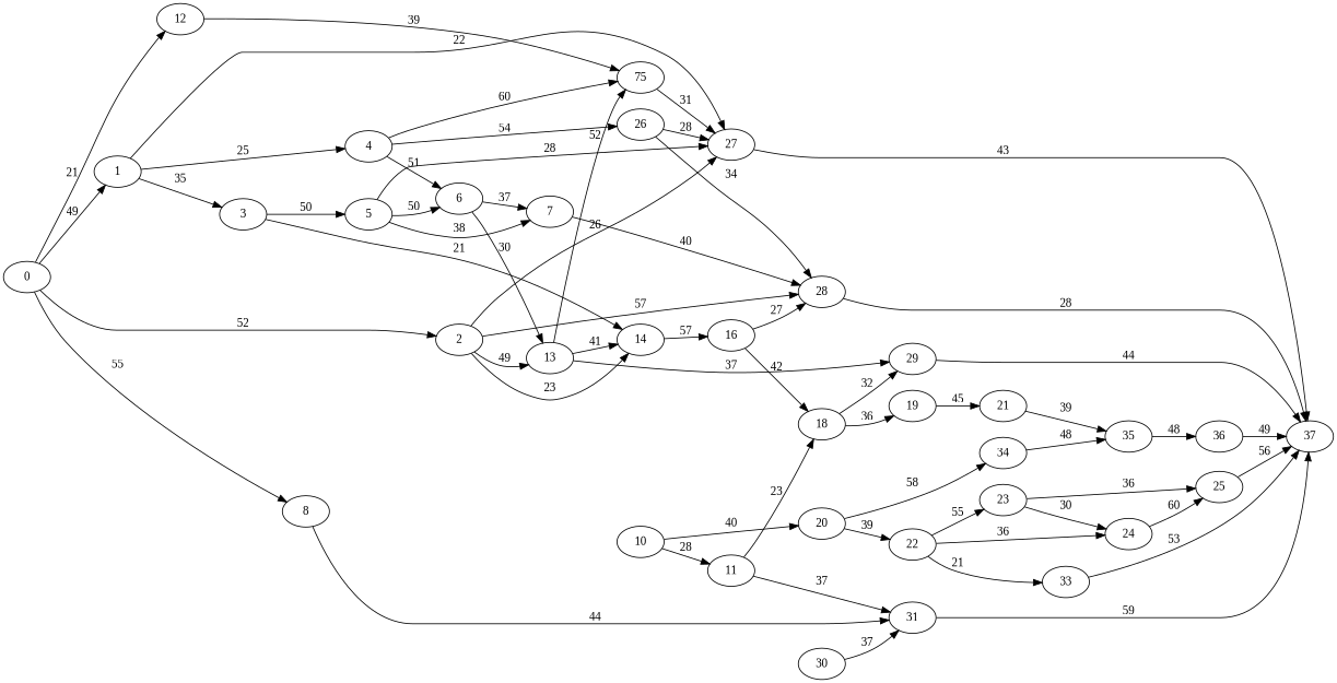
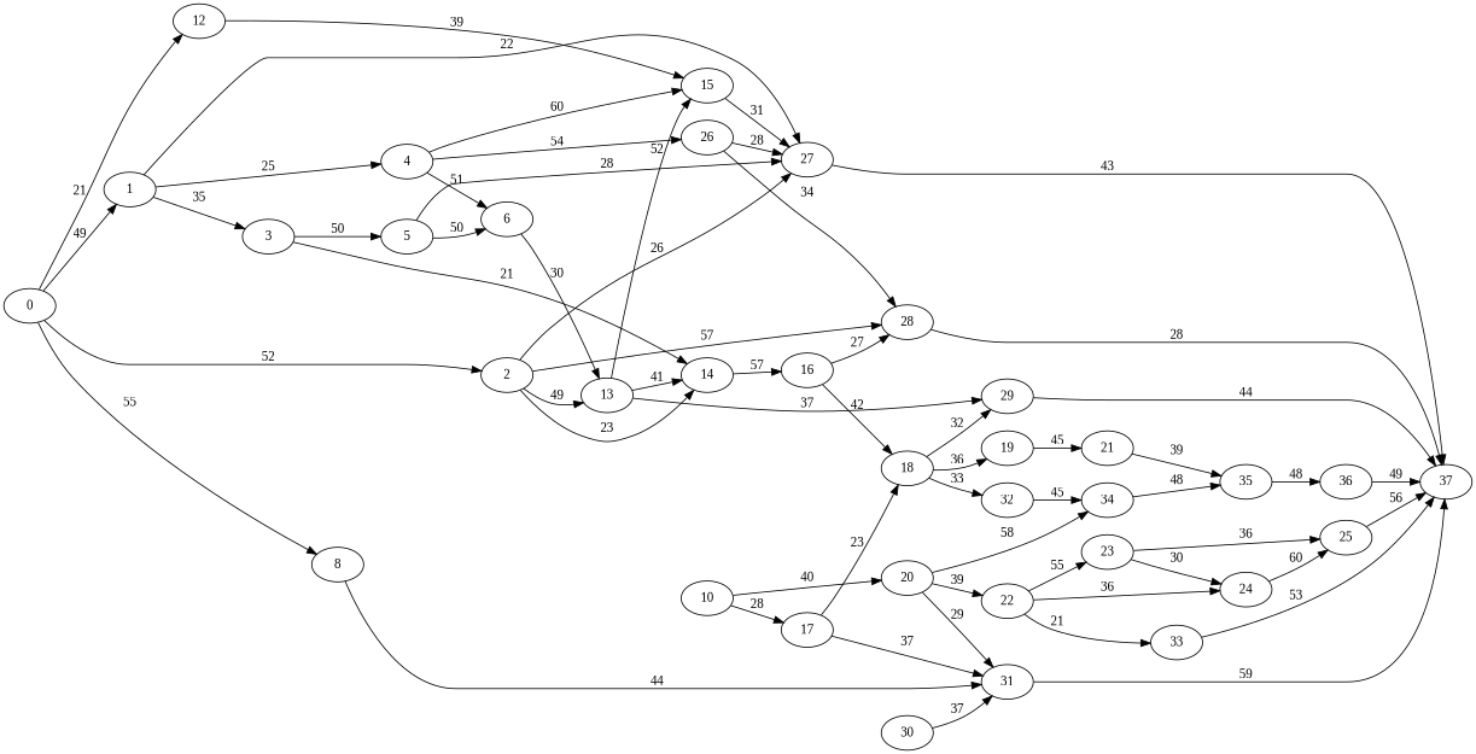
  digraph {
    fontname="Liberation Serif"
    rankdir=LR
    node [fontname="Liberation Serif"]
    edge [fontname="Liberation Serif"]
    0
    1
    2
    8
    12
    3
    4
    27
    13
    14
    28
    31
-   15 [label=75]
+   15
    5
    6
    26
    37
    29
    16
    18
    19
+   32
    30
-   7
    10
-   17 [label=11]
+   17
    20
    22
    34
    23
    24
    33
    35
    21
    36
    25
    0 -> 1 [label=49]
    0 -> 2 [label=52]
    0 -> 8 [label=55]
    0 -> 12 [label=21]
    1 -> 3 [label=35]
    1 -> 4 [label=25]
    1 -> 27 [label=22]
    2 -> 27 [label=26]
    2 -> 13 [label=49]
    2 -> 14 [label=23]
    2 -> 28 [label=57]
    8 -> 31 [label=44]
    12 -> 15 [label=39]
    3 -> 14 [label=21]
    3 -> 5 [label=50]
    4 -> 15 [label=60]
    4 -> 6 [label=51]
    4 -> 26 [label=54]
    27 -> 37 [label=43]
    13 -> 14 [label=41]
    13 -> 15 [label=52]
    13 -> 29 [label=37]
    14 -> 16 [label=57]
    28 -> 37 [label=28]
    31 -> 37 [label=59]
    15 -> 27 [label=31]
    5 -> 27 [label=28]
    5 -> 6 [label=50]
-   5 -> 7 [label=38]
    6 -> 13 [label=30]
-   6 -> 7 [label=37]
    26 -> 27 [label=28]
    26 -> 28 [label=34]
    29 -> 37 [label=44]
    16 -> 28 [label=27]
    16 -> 18 [label=42]
    18 -> 29 [label=32]
    18 -> 19 [label=36]
+   18 -> 32 [label=33]
    19 -> 21 [label=45]
+   32 -> 34 [label=45]
    30 -> 31 [label=37]
-   7 -> 28 [label=40]
    10 -> 17 [label=28]
    10 -> 20 [label=40]
    17 -> 31 [label=37]
    17 -> 18 [label=23]
+   20 -> 31 [label=29]
    20 -> 22 [label=39]
    20 -> 34 [label=58]
    22 -> 23 [label=55]
    22 -> 24 [label=36]
    22 -> 33 [label=21]
    34 -> 35 [label=48]
    23 -> 24 [label=30]
    23 -> 25 [label=36]
    24 -> 25 [label=60]
    33 -> 37 [label=53]
    35 -> 36 [label=48]
    21 -> 35 [label=39]
    36 -> 37 [label=49]
    25 -> 37 [label=56]
  }
